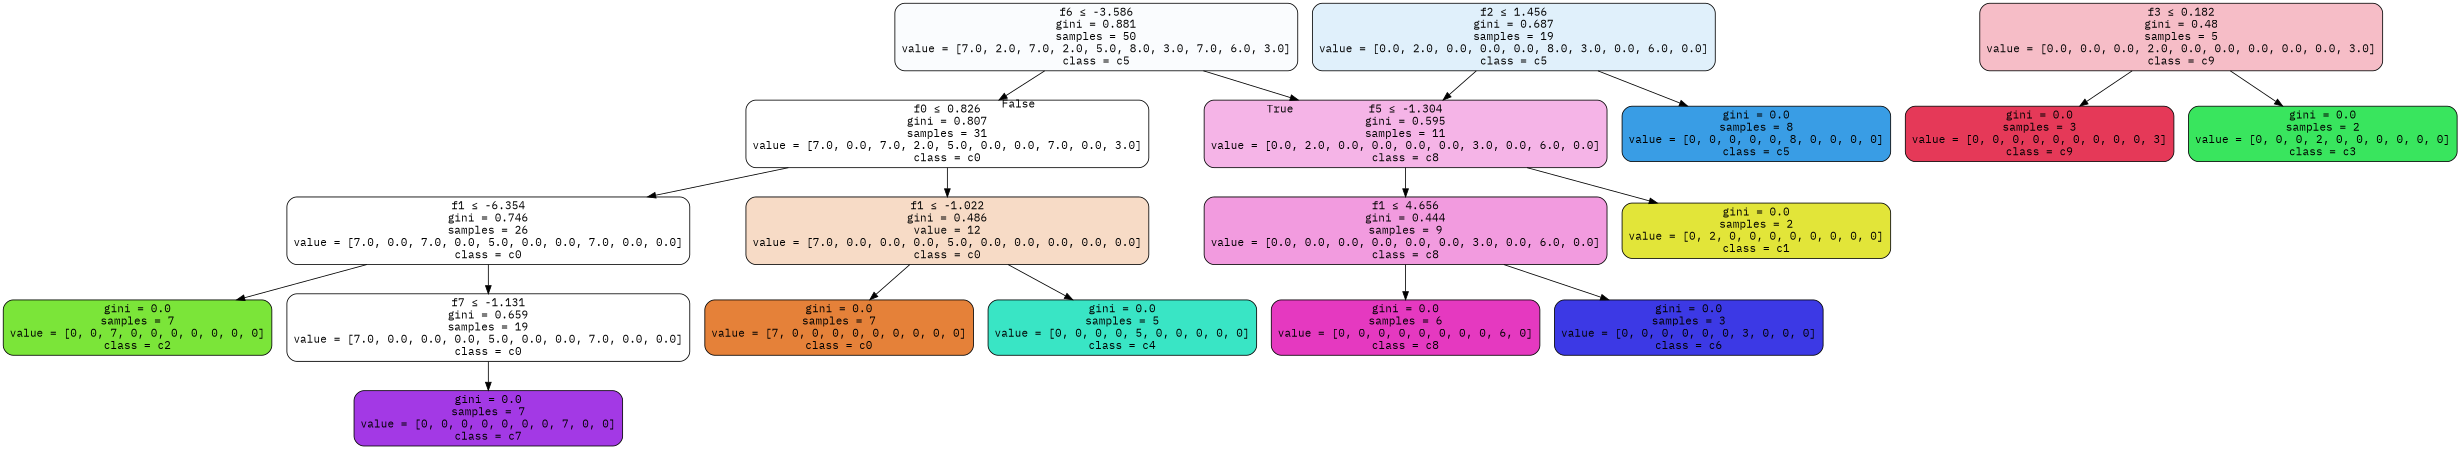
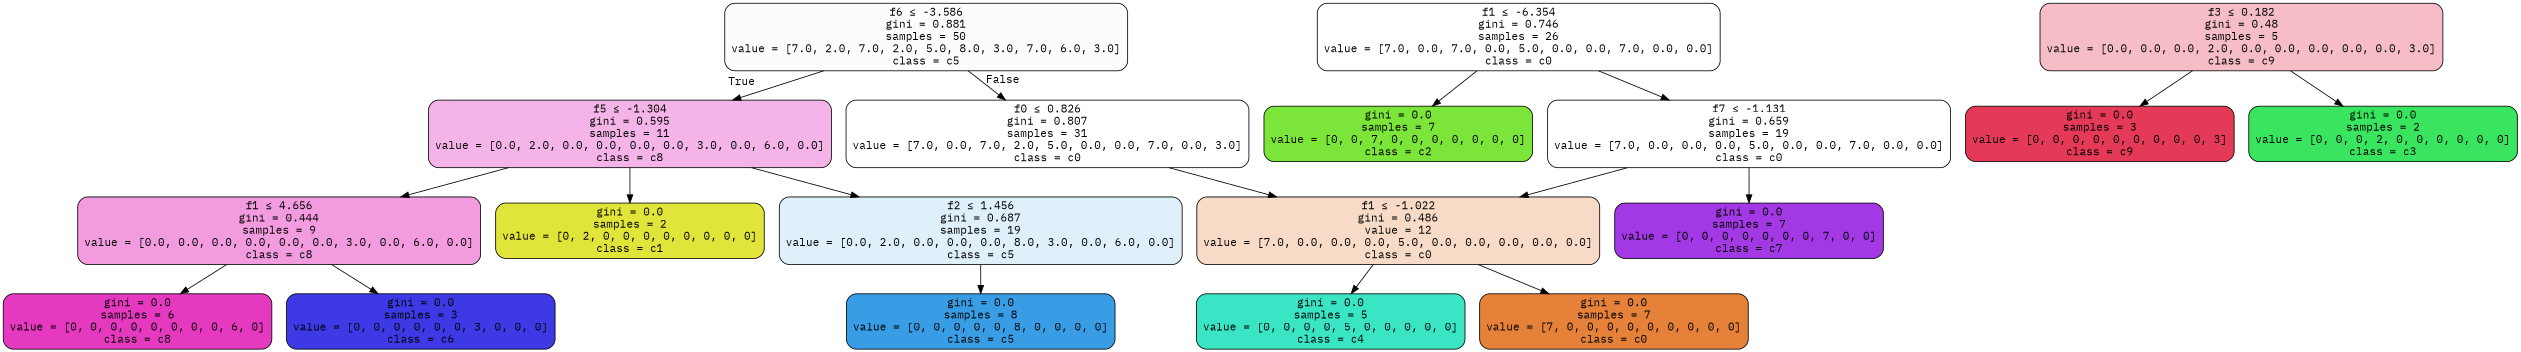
  digraph {
    fontname="IBM Plex Mono"
    node [color=black fillcolor="#e5813900" fontname="IBM Plex Mono" shape=box style="filled, rounded"]
    edge [fontname="IBM Plex Mono"]
    n1 [fillcolor="#399de506" label=<f6 &le; -3.586<br/>gini = 0.881<br/>samples = 50<br/>value = [7.0, 2.0, 7.0, 2.0, 5.0, 8.0, 3.0, 7.0, 6.0, 3.0]<br/>class = c5>]
    n2 [label=<f0 &le; 0.826<br/>gini = 0.807<br/>samples = 31<br/>value = [7.0, 0.0, 7.0, 2.0, 5.0, 0.0, 0.0, 7.0, 0.0, 3.0]<br/>class = c0>]
    n3 [fillcolor="#e539c060" label=<f5 &le; -1.304<br/>gini = 0.595<br/>samples = 11<br/>value = [0.0, 2.0, 0.0, 0.0, 0.0, 0.0, 3.0, 0.0, 6.0, 0.0]<br/>class = c8>]
    n4 [fillcolor="#399de527" label=<f2 &le; 1.456<br/>gini = 0.687<br/>samples = 19<br/>value = [0.0, 2.0, 0.0, 0.0, 0.0, 8.0, 3.0, 0.0, 6.0, 0.0]<br/>class = c5>]
    n5 [fillcolor="#399de5ff" label=<gini = 0.0<br/>samples = 8<br/>value = [0, 0, 0, 0, 0, 8, 0, 0, 0, 0]<br/>class = c5>]
    n6 [label=<f1 &le; -6.354<br/>gini = 0.746<br/>samples = 26<br/>value = [7.0, 0.0, 7.0, 0.0, 5.0, 0.0, 0.0, 7.0, 0.0, 0.0]<br/>class = c0>]
    n7 [fillcolor="#e5813949" label=<f1 &le; -1.022<br/>gini = 0.486<br/>value = 12<br/>value = [7.0, 0.0, 0.0, 0.0, 5.0, 0.0, 0.0, 0.0, 0.0, 0.0]<br/>class = c0>]
    n8 [fillcolor="#e539c080" label=<f1 &le; 4.656<br/>gini = 0.444<br/>samples = 9<br/>value = [0.0, 0.0, 0.0, 0.0, 0.0, 0.0, 3.0, 0.0, 6.0, 0.0]<br/>class = c8>]
    n9 [fillcolor="#e2e539ff" label=<gini = 0.0<br/>samples = 2<br/>value = [0, 2, 0, 0, 0, 0, 0, 0, 0, 0]<br/>class = c1>]
    n10 [fillcolor="#e539c0ff" label=<gini = 0.0<br/>samples = 6<br/>value = [0, 0, 0, 0, 0, 0, 0, 0, 6, 0]<br/>class = c8>]
    n11 [fillcolor="#3c39e5ff" label=<gini = 0.0<br/>samples = 3<br/>value = [0, 0, 0, 0, 0, 0, 3, 0, 0, 0]<br/>class = c6>]
    n12 [fillcolor="#7be539ff" label=<gini = 0.0<br/>samples = 7<br/>value = [0, 0, 7, 0, 0, 0, 0, 0, 0, 0]<br/>class = c2>]
    n13 [label=<f7 &le; -1.131<br/>gini = 0.659<br/>samples = 19<br/>value = [7.0, 0.0, 0.0, 0.0, 5.0, 0.0, 0.0, 7.0, 0.0, 0.0]<br/>class = c0>]
    n14 [fillcolor="#e5395855" label=<f3 &le; 0.182<br/>gini = 0.48<br/>samples = 5<br/>value = [0.0, 0.0, 0.0, 2.0, 0.0, 0.0, 0.0, 0.0, 0.0, 3.0]<br/>class = c9>]
    n15 [fillcolor="#e53958ff" label=<gini = 0.0<br/>samples = 3<br/>value = [0, 0, 0, 0, 0, 0, 0, 0, 0, 3]<br/>class = c9>]
    n16 [fillcolor="#39e55eff" label=<gini = 0.0<br/>samples = 2<br/>value = [0, 0, 0, 2, 0, 0, 0, 0, 0, 0]<br/>class = c3>]
    n17 [fillcolor="#a339e5ff" label=<gini = 0.0<br/>samples = 7<br/>value = [0, 0, 0, 0, 0, 0, 0, 7, 0, 0]<br/>class = c7>]
    n18 [fillcolor="#e58139ff" label=<gini = 0.0<br/>samples = 7<br/>value = [7, 0, 0, 0, 0, 0, 0, 0, 0, 0]<br/>class = c0>]
    n19 [fillcolor="#39e5c5ff" label=<gini = 0.0<br/>samples = 5<br/>value = [0, 0, 0, 0, 5, 0, 0, 0, 0, 0]<br/>class = c4>]
    n1 -> n2 [headlabel=False labelangle=-45 labeldistance=2.5]
    n1 -> n3 [headlabel=True labelangle=45 labeldistance=2.5]
-   n2 -> n6
    n2 -> n7
    n3 -> n8
    n3 -> n9
-   n4 -> n3
+   n3 -> n4
    n4 -> n5
    n6 -> n12
    n6 -> n13
    n7 -> n18
    n7 -> n19
    n8 -> n10
    n8 -> n11
+   n13 -> n7
    n13 -> n17
    n14 -> n15
    n14 -> n16
  }
